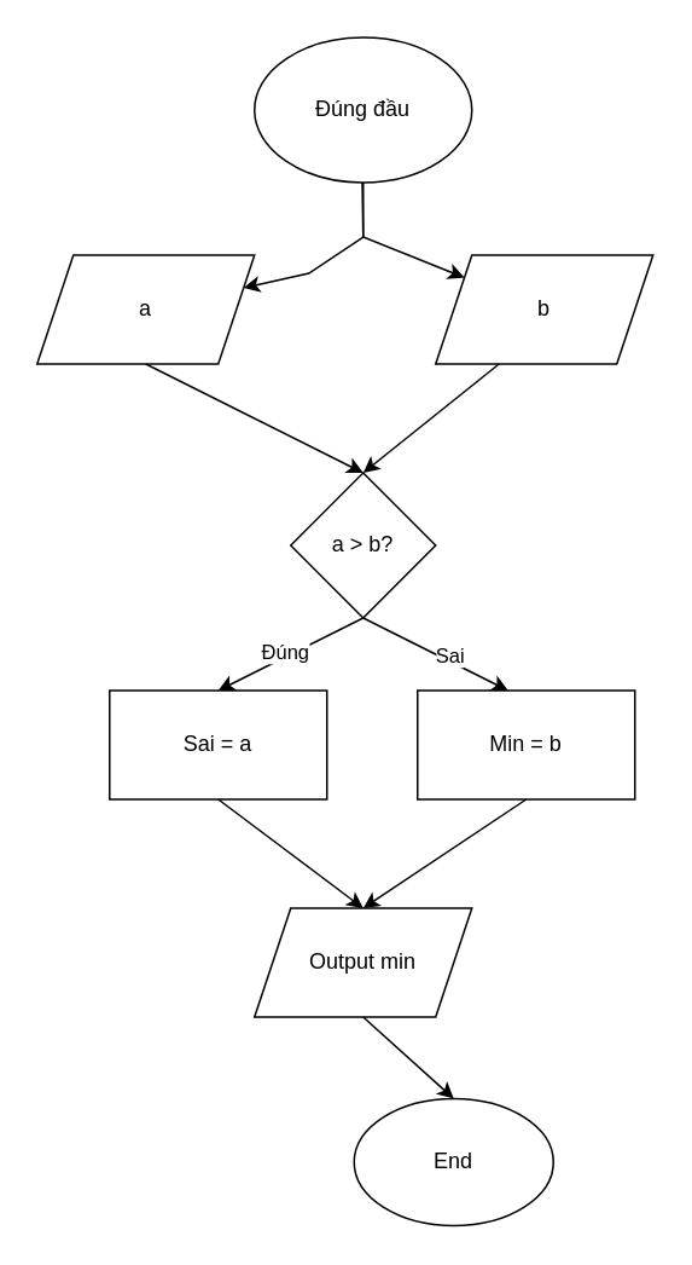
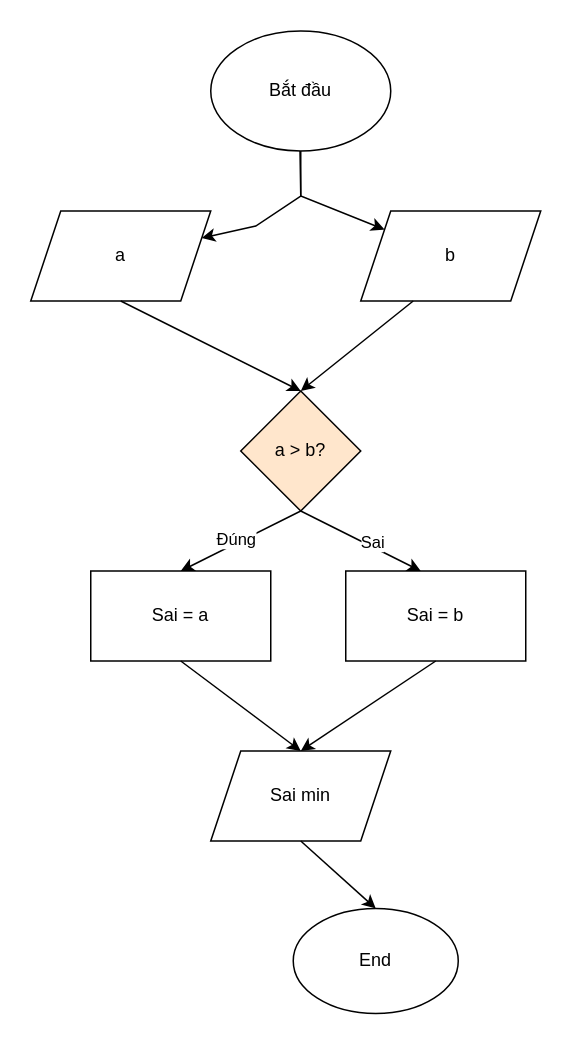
  <mxCell id="0" />
  <mxCell id="1" parent="0" />
- <mxCell id="2" value="Đúng đầu" style="ellipse;whiteSpace=wrap;html=1;" vertex="1" parent="1"><mxGeometry x="140" width="120" height="80" as="geometry" y="20" /></mxCell>
+ <mxCell id="2" value="Bắt đầu" style="ellipse;whiteSpace=wrap;html=1;" vertex="1" parent="1"><mxGeometry x="140" width="120" height="80" as="geometry" y="20" /></mxCell>
  <mxCell id="3" value="b" style="shape=parallelogram;perimeter=parallelogramPerimeter;whiteSpace=wrap;html=1;fixedSize=1;" vertex="1" parent="1"><mxGeometry x="240" y="140" width="120" height="60" as="geometry" /></mxCell>
  <mxCell id="4" value="a" style="shape=parallelogram;perimeter=parallelogramPerimeter;whiteSpace=wrap;html=1;fixedSize=1;" vertex="1" parent="1"><mxGeometry x="20" y="140" width="120" height="60" as="geometry" /></mxCell>
  <mxCell id="5" value="" style="endArrow=classic;html=1;rounded=0;" edge="1" parent="1" target="4"><mxGeometry width="50" height="50" relative="1" as="geometry"><mxPoint x="200" y="100" as="sourcePoint" /><mxPoint x="190" y="160" as="targetPoint" /><Array as="points"><mxPoint x="200" y="130" /><mxPoint x="170" y="150" /></Array></mxGeometry></mxCell>
  <mxCell id="6" value="" style="endArrow=classic;html=1;rounded=0;" edge="1" parent="1" target="3"><mxGeometry width="50" height="50" relative="1" as="geometry"><mxPoint x="199.5" y="100" as="sourcePoint" /><mxPoint x="199.5" y="170" as="targetPoint" /><Array as="points"><mxPoint x="200" y="130" /></Array></mxGeometry></mxCell>
- <mxCell id="7" value="a &amp;gt; b?" style="rhombus;whiteSpace=wrap;html=1;" vertex="1" parent="1"><mxGeometry x="160" y="260" width="80" height="80" as="geometry" /></mxCell>
+ <mxCell id="7" value="a &amp;gt; b?" style="rhombus;whiteSpace=wrap;html=1;fillColor=#ffe6cc;" vertex="1" parent="1"><mxGeometry x="160" y="260" width="80" height="80" as="geometry" /></mxCell>
  <mxCell id="8" value="" style="endArrow=classic;html=1;rounded=0;entryX=0.5;entryY=0;entryDx=0;entryDy=0;" edge="1" parent="1" target="7"><mxGeometry width="50" height="50" relative="1" as="geometry"><mxPoint x="80" y="200" as="sourcePoint" /><mxPoint x="130" y="150" as="targetPoint" /></mxGeometry></mxCell>
  <mxCell id="9" value="" style="endArrow=classic;html=1;rounded=0;" edge="1" parent="1" target="3"><mxGeometry width="50" height="50" relative="1" as="geometry"><mxPoint x="280" y="200" as="sourcePoint" /><mxPoint x="330" y="150" as="targetPoint" /></mxGeometry></mxCell>
  <mxCell id="10" value="" style="endArrow=classic;html=1;rounded=0;entryX=0.5;entryY=0;entryDx=0;entryDy=0;" edge="1" parent="1" target="7"><mxGeometry width="50" height="50" relative="1" as="geometry"><mxPoint x="275" y="200" as="sourcePoint" /><mxPoint x="325" y="150" as="targetPoint" /></mxGeometry></mxCell>
  <mxCell id="11" value="" style="endArrow=classic;html=1;rounded=0;" edge="1" parent="1"><mxGeometry width="50" height="50" relative="1" as="geometry"><mxPoint x="200" y="340" as="sourcePoint" /><mxPoint x="280" y="380" as="targetPoint" /></mxGeometry></mxCell>
  <mxCell id="12" value="Sai" style="edgeLabel;html=1;align=center;verticalAlign=middle;resizable=0;points=[];" vertex="1" connectable="0" parent="11"><mxGeometry x="0.16" y="3" relative="1" as="geometry"><mxPoint as="offset" /></mxGeometry></mxCell>
  <mxCell id="13" value="" style="endArrow=classic;html=1;rounded=0;" edge="1" parent="1"><mxGeometry width="50" height="50" relative="1" as="geometry"><mxPoint x="200" y="340" as="sourcePoint" /><mxPoint x="120" y="380" as="targetPoint" /></mxGeometry></mxCell>
  <mxCell id="14" value="Đúng" style="edgeLabel;html=1;align=center;verticalAlign=middle;resizable=0;points=[];" vertex="1" connectable="0" parent="13"><mxGeometry x="0.06" y="-4" relative="1" as="geometry"><mxPoint y="1" as="offset" /></mxGeometry></mxCell>
  <mxCell id="15" value="Sai = a" style="rounded=0;whiteSpace=wrap;html=1;" vertex="1" parent="1"><mxGeometry x="60" y="380" width="120" height="60" as="geometry" /></mxCell>
- <mxCell id="16" value="Min = b" style="rounded=0;whiteSpace=wrap;html=1;" vertex="1" parent="1"><mxGeometry x="230" y="380" width="120" height="60" as="geometry" /></mxCell>
- <mxCell id="17" value="Output min" style="shape=parallelogram;perimeter=parallelogramPerimeter;whiteSpace=wrap;html=1;fixedSize=1;" vertex="1" parent="1"><mxGeometry x="140" y="500" width="120" height="60" as="geometry" /></mxCell>
+ <mxCell id="16" value="Sai = b" style="rounded=0;whiteSpace=wrap;html=1;" vertex="1" parent="1"><mxGeometry x="230" y="380" width="120" height="60" as="geometry" /></mxCell>
+ <mxCell id="17" value="Sai min" style="shape=parallelogram;perimeter=parallelogramPerimeter;whiteSpace=wrap;html=1;fixedSize=1;" vertex="1" parent="1"><mxGeometry x="140" y="500" width="120" height="60" as="geometry" /></mxCell>
  <mxCell id="18" value="" style="endArrow=classic;html=1;rounded=0;entryX=0.5;entryY=0;entryDx=0;entryDy=0;" edge="1" parent="1" target="17"><mxGeometry width="50" height="50" relative="1" as="geometry"><mxPoint x="120" y="440" as="sourcePoint" /><mxPoint x="170" y="390" as="targetPoint" /></mxGeometry></mxCell>
  <mxCell id="19" value="" style="endArrow=classic;html=1;rounded=0;entryX=0.5;entryY=0;entryDx=0;entryDy=0;" edge="1" parent="1" target="17"><mxGeometry width="50" height="50" relative="1" as="geometry"><mxPoint x="290" y="440" as="sourcePoint" /><mxPoint x="340" y="390" as="targetPoint" /></mxGeometry></mxCell>
  <mxCell id="20" value="End" style="ellipse;whiteSpace=wrap;html=1;" vertex="1" parent="1"><mxGeometry x="195" y="605" width="110" height="70" as="geometry" /></mxCell>
  <mxCell id="21" value="" style="endArrow=classic;html=1;rounded=0;entryX=0.5;entryY=0;entryDx=0;entryDy=0;" edge="1" parent="1" target="20"><mxGeometry width="50" height="50" relative="1" as="geometry"><mxPoint x="200" y="560" as="sourcePoint" /><mxPoint x="250" y="510" as="targetPoint" /></mxGeometry></mxCell>
